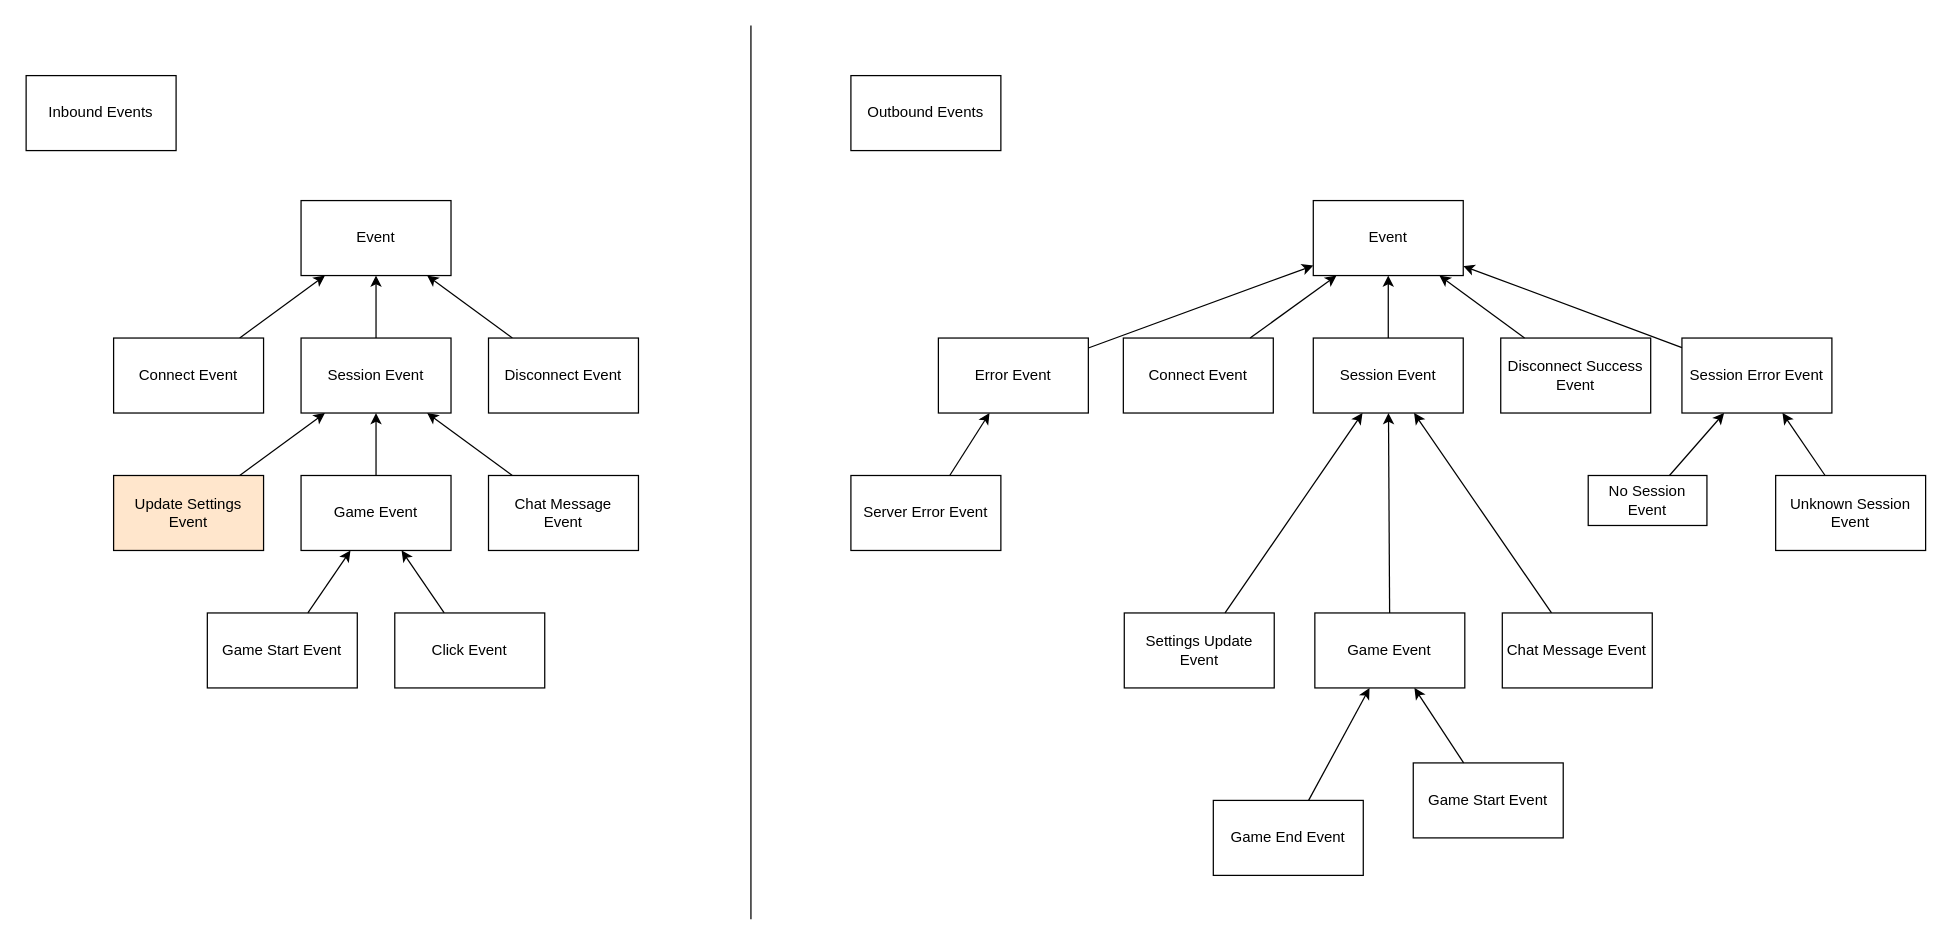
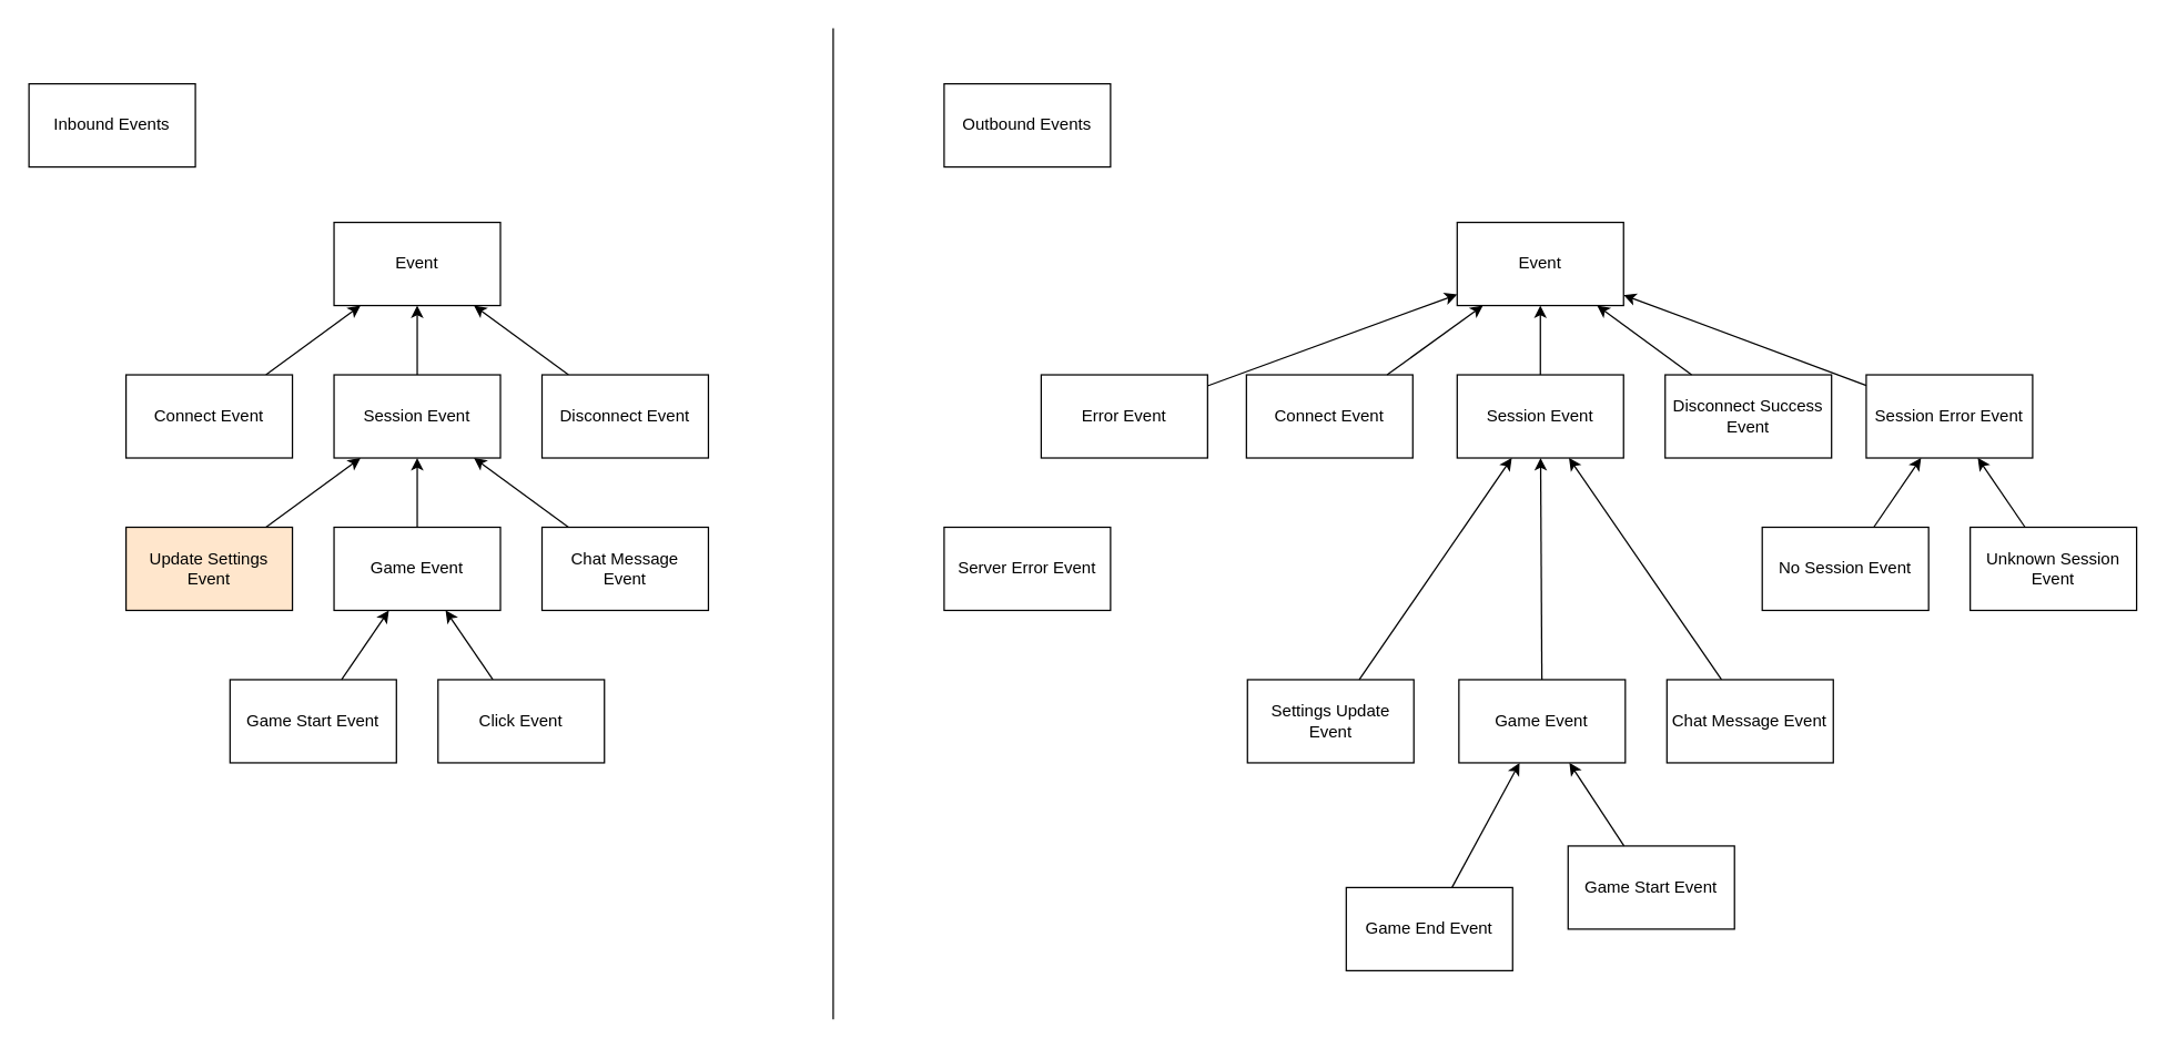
  <mxCell id="0" />
  <mxCell id="1" parent="0" />
  <mxCell id="2" value="" style="endArrow=classic;html=1;rounded=0;" edge="1" parent="1" source="42" target="27"><mxGeometry width="50" height="50" relative="1" as="geometry"><mxPoint x="1250" y="530" as="sourcePoint" /><mxPoint x="1138" y="340" as="targetPoint" /></mxGeometry></mxCell>
  <mxCell id="3" value="Event" style="rounded=0;whiteSpace=wrap;html=1;" parent="1" vertex="1"><mxGeometry x="240" y="160" width="120" height="60" as="geometry" /></mxCell>
  <mxCell id="4" style="rounded=0;orthogonalLoop=1;jettySize=auto;html=1;" parent="1" source="5" target="3" edge="1"><mxGeometry relative="1" as="geometry" /></mxCell>
  <mxCell id="5" value="Connect Event" style="rounded=0;whiteSpace=wrap;html=1;" parent="1" vertex="1"><mxGeometry x="90" y="270" width="120" height="60" as="geometry" /></mxCell>
  <mxCell id="6" style="rounded=0;orthogonalLoop=1;jettySize=auto;html=1;" parent="1" source="7" target="3" edge="1"><mxGeometry relative="1" as="geometry" /></mxCell>
  <mxCell id="7" value="Disconnect Event" style="rounded=0;whiteSpace=wrap;html=1;" parent="1" vertex="1"><mxGeometry x="390" y="270" width="120" height="60" as="geometry" /></mxCell>
  <mxCell id="8" style="rounded=0;orthogonalLoop=1;jettySize=auto;html=1;" parent="1" source="9" target="3" edge="1"><mxGeometry relative="1" as="geometry" /></mxCell>
  <mxCell id="9" value="Session Event" style="rounded=0;whiteSpace=wrap;html=1;" parent="1" vertex="1"><mxGeometry x="240" y="270" width="120" height="60" as="geometry" /></mxCell>
  <mxCell id="10" value="Update Settings Event" style="rounded=0;whiteSpace=wrap;html=1;fillColor=#ffe6cc;" parent="1" vertex="1"><mxGeometry x="90" y="380" width="120" height="60" as="geometry" /></mxCell>
  <mxCell id="11" value="Game Start Event" style="rounded=0;whiteSpace=wrap;html=1;" parent="1" vertex="1"><mxGeometry x="165" y="490" width="120" height="60" as="geometry" /></mxCell>
  <mxCell id="12" value="Chat Message&lt;div&gt;Event&lt;/div&gt;" style="rounded=0;whiteSpace=wrap;html=1;" parent="1" vertex="1"><mxGeometry x="390" y="380" width="120" height="60" as="geometry" /></mxCell>
  <mxCell id="13" value="Game Event" style="rounded=0;whiteSpace=wrap;html=1;" parent="1" vertex="1"><mxGeometry x="240" y="380" width="120" height="60" as="geometry" /></mxCell>
  <mxCell id="14" value="" style="endArrow=classic;html=1;rounded=0;" parent="1" source="11" target="13" edge="1"><mxGeometry width="50" height="50" relative="1" as="geometry"><mxPoint x="720" y="420" as="sourcePoint" /><mxPoint x="770" y="370" as="targetPoint" /></mxGeometry></mxCell>
  <mxCell id="15" value="" style="endArrow=classic;html=1;rounded=0;" parent="1" source="12" target="9" edge="1"><mxGeometry width="50" height="50" relative="1" as="geometry"><mxPoint x="530" y="352" as="sourcePoint" /><mxPoint x="635" y="300" as="targetPoint" /></mxGeometry></mxCell>
  <mxCell id="16" style="rounded=0;orthogonalLoop=1;jettySize=auto;html=1;" parent="1" source="17" target="13" edge="1"><mxGeometry relative="1" as="geometry" /></mxCell>
  <mxCell id="17" value="Click Event" style="rounded=0;whiteSpace=wrap;html=1;" parent="1" vertex="1"><mxGeometry x="315" y="490" width="120" height="60" as="geometry" /></mxCell>
  <mxCell id="18" value="Inbound Events" style="rounded=0;whiteSpace=wrap;html=1;" parent="1" vertex="1"><mxGeometry x="20" y="60" width="120" height="60" as="geometry" /></mxCell>
  <mxCell id="19" value="" style="endArrow=none;html=1;rounded=0;" parent="1" edge="1"><mxGeometry width="50" height="50" relative="1" as="geometry"><mxPoint x="600" y="735" as="sourcePoint" /><mxPoint x="600" y="20" as="targetPoint" /></mxGeometry></mxCell>
  <mxCell id="20" value="Event" style="rounded=0;whiteSpace=wrap;html=1;" vertex="1" parent="1"><mxGeometry x="1050" y="160" width="120" height="60" as="geometry" /></mxCell>
  <mxCell id="21" value="Server Error Event" style="rounded=0;whiteSpace=wrap;html=1;" vertex="1" parent="1"><mxGeometry x="680" y="380" width="120" height="60" as="geometry" /></mxCell>
  <mxCell id="22" value="Connect Event" style="rounded=0;whiteSpace=wrap;html=1;" vertex="1" parent="1"><mxGeometry x="898" y="270" width="120" height="60" as="geometry" /></mxCell>
  <mxCell id="23" value="Outbound Events" style="rounded=0;whiteSpace=wrap;html=1;" vertex="1" parent="1"><mxGeometry x="680" y="60" width="120" height="60" as="geometry" /></mxCell>
  <mxCell id="24" value="Disconnect Success Event" style="rounded=0;whiteSpace=wrap;html=1;" vertex="1" parent="1"><mxGeometry x="1200" y="270" width="120" height="60" as="geometry" /></mxCell>
- <mxCell id="25" value="No Session Event" style="rounded=0;whiteSpace=wrap;html=1;" vertex="1" parent="1"><mxGeometry x="1270" y="380" width="95" height="40" as="geometry" /></mxCell>
+ <mxCell id="25" value="No Session Event" style="rounded=0;whiteSpace=wrap;html=1;" vertex="1" parent="1"><mxGeometry x="1270" y="380" width="120" height="60" as="geometry" /></mxCell>
  <mxCell id="26" value="Unknown Session Event" style="rounded=0;whiteSpace=wrap;html=1;" vertex="1" parent="1"><mxGeometry x="1420" y="380" width="120" height="60" as="geometry" /></mxCell>
  <mxCell id="27" value="Session Event" style="rounded=0;whiteSpace=wrap;html=1;" vertex="1" parent="1"><mxGeometry x="1050" y="270" width="120" height="60" as="geometry" /></mxCell>
  <mxCell id="28" value="Session Error Event" style="rounded=0;whiteSpace=wrap;html=1;" vertex="1" parent="1"><mxGeometry x="1345" y="270" width="120" height="60" as="geometry" /></mxCell>
  <mxCell id="29" value="Error Event" style="rounded=0;whiteSpace=wrap;html=1;" vertex="1" parent="1"><mxGeometry x="750" y="270" width="120" height="60" as="geometry" /></mxCell>
  <mxCell id="30" value="" style="endArrow=classic;html=1;rounded=0;" edge="1" parent="1" source="29" target="20"><mxGeometry width="50" height="50" relative="1" as="geometry"><mxPoint x="1210" y="310" as="sourcePoint" /><mxPoint x="1260" y="260" as="targetPoint" /></mxGeometry></mxCell>
  <mxCell id="31" value="" style="endArrow=classic;html=1;rounded=0;" edge="1" parent="1" source="22" target="20"><mxGeometry width="50" height="50" relative="1" as="geometry"><mxPoint x="880" y="284" as="sourcePoint" /><mxPoint x="1060" y="206" as="targetPoint" /></mxGeometry></mxCell>
- <mxCell id="32" value="" style="endArrow=classic;html=1;rounded=0;" edge="1" parent="1" source="21" target="29"><mxGeometry width="50" height="50" relative="1" as="geometry"><mxPoint x="1360" y="284" as="sourcePoint" /><mxPoint x="1180" y="206" as="targetPoint" /></mxGeometry></mxCell>
  <mxCell id="33" value="" style="endArrow=classic;html=1;rounded=0;" edge="1" parent="1" source="25" target="28"><mxGeometry width="50" height="50" relative="1" as="geometry"><mxPoint x="875" y="390" as="sourcePoint" /><mxPoint x="840" y="340" as="targetPoint" /></mxGeometry></mxCell>
  <mxCell id="34" value="" style="endArrow=classic;html=1;rounded=0;" edge="1" parent="1" source="26" target="28"><mxGeometry width="50" height="50" relative="1" as="geometry"><mxPoint x="1215" y="390" as="sourcePoint" /><mxPoint x="1250" y="340" as="targetPoint" /></mxGeometry></mxCell>
  <mxCell id="35" value="" style="endArrow=classic;html=1;rounded=0;" edge="1" parent="1" source="27" target="20"><mxGeometry width="50" height="50" relative="1" as="geometry"><mxPoint x="1009" y="280" as="sourcePoint" /><mxPoint x="1079" y="230" as="targetPoint" /></mxGeometry></mxCell>
  <mxCell id="36" value="" style="endArrow=classic;html=1;rounded=0;" edge="1" parent="1" source="24" target="20"><mxGeometry width="50" height="50" relative="1" as="geometry"><mxPoint x="1120" y="280" as="sourcePoint" /><mxPoint x="1120" y="230" as="targetPoint" /></mxGeometry></mxCell>
  <mxCell id="37" value="" style="endArrow=classic;html=1;rounded=0;" edge="1" parent="1" source="28" target="20"><mxGeometry width="50" height="50" relative="1" as="geometry"><mxPoint x="1229" y="280" as="sourcePoint" /><mxPoint x="1161" y="230" as="targetPoint" /></mxGeometry></mxCell>
  <mxCell id="38" value="Settings Update Event" style="rounded=0;whiteSpace=wrap;html=1;" vertex="1" parent="1"><mxGeometry x="898.75" y="490" width="120" height="60" as="geometry" /></mxCell>
  <mxCell id="39" value="Game Start Event" style="rounded=0;whiteSpace=wrap;html=1;" vertex="1" parent="1"><mxGeometry x="1130" y="610" width="120" height="60" as="geometry" /></mxCell>
  <mxCell id="40" value="Game Event" style="rounded=0;whiteSpace=wrap;html=1;" vertex="1" parent="1"><mxGeometry x="1051.25" y="490" width="120" height="60" as="geometry" /></mxCell>
  <mxCell id="41" value="Game End Event" style="rounded=0;whiteSpace=wrap;html=1;" vertex="1" parent="1"><mxGeometry x="970" y="640" width="120" height="60" as="geometry" /></mxCell>
  <mxCell id="42" value="Chat Message Event" style="rounded=0;whiteSpace=wrap;html=1;" vertex="1" parent="1"><mxGeometry x="1201.25" y="490" width="120" height="60" as="geometry" /></mxCell>
  <mxCell id="43" value="" style="endArrow=classic;html=1;rounded=0;" edge="1" parent="1" source="38" target="27"><mxGeometry width="50" height="50" relative="1" as="geometry"><mxPoint x="854" y="530" as="sourcePoint" /><mxPoint x="1084" y="340" as="targetPoint" /></mxGeometry></mxCell>
  <mxCell id="44" value="" style="endArrow=classic;html=1;rounded=0;" edge="1" parent="1" source="40" target="27"><mxGeometry width="50" height="50" relative="1" as="geometry"><mxPoint x="986" y="530" as="sourcePoint" /><mxPoint x="1102" y="340" as="targetPoint" /></mxGeometry></mxCell>
  <mxCell id="45" value="" style="endArrow=classic;html=1;rounded=0;" edge="1" parent="1" source="13" target="9"><mxGeometry width="50" height="50" relative="1" as="geometry"><mxPoint x="419" y="390" as="sourcePoint" /><mxPoint x="351" y="340" as="targetPoint" /></mxGeometry></mxCell>
  <mxCell id="46" value="" style="endArrow=classic;html=1;rounded=0;" edge="1" parent="1" source="10" target="9"><mxGeometry width="50" height="50" relative="1" as="geometry"><mxPoint x="310" y="390" as="sourcePoint" /><mxPoint x="310" y="340" as="targetPoint" /></mxGeometry></mxCell>
  <mxCell id="47" value="" style="endArrow=classic;html=1;rounded=0;" edge="1" parent="1" source="41" target="40"><mxGeometry width="50" height="50" relative="1" as="geometry"><mxPoint x="989" y="500" as="sourcePoint" /><mxPoint x="1099" y="340" as="targetPoint" /></mxGeometry></mxCell>
  <mxCell id="48" value="" style="endArrow=classic;html=1;rounded=0;" edge="1" parent="1" source="39" target="40"><mxGeometry width="50" height="50" relative="1" as="geometry"><mxPoint x="1060" y="620" as="sourcePoint" /><mxPoint x="1101" y="560" as="targetPoint" /></mxGeometry></mxCell>
